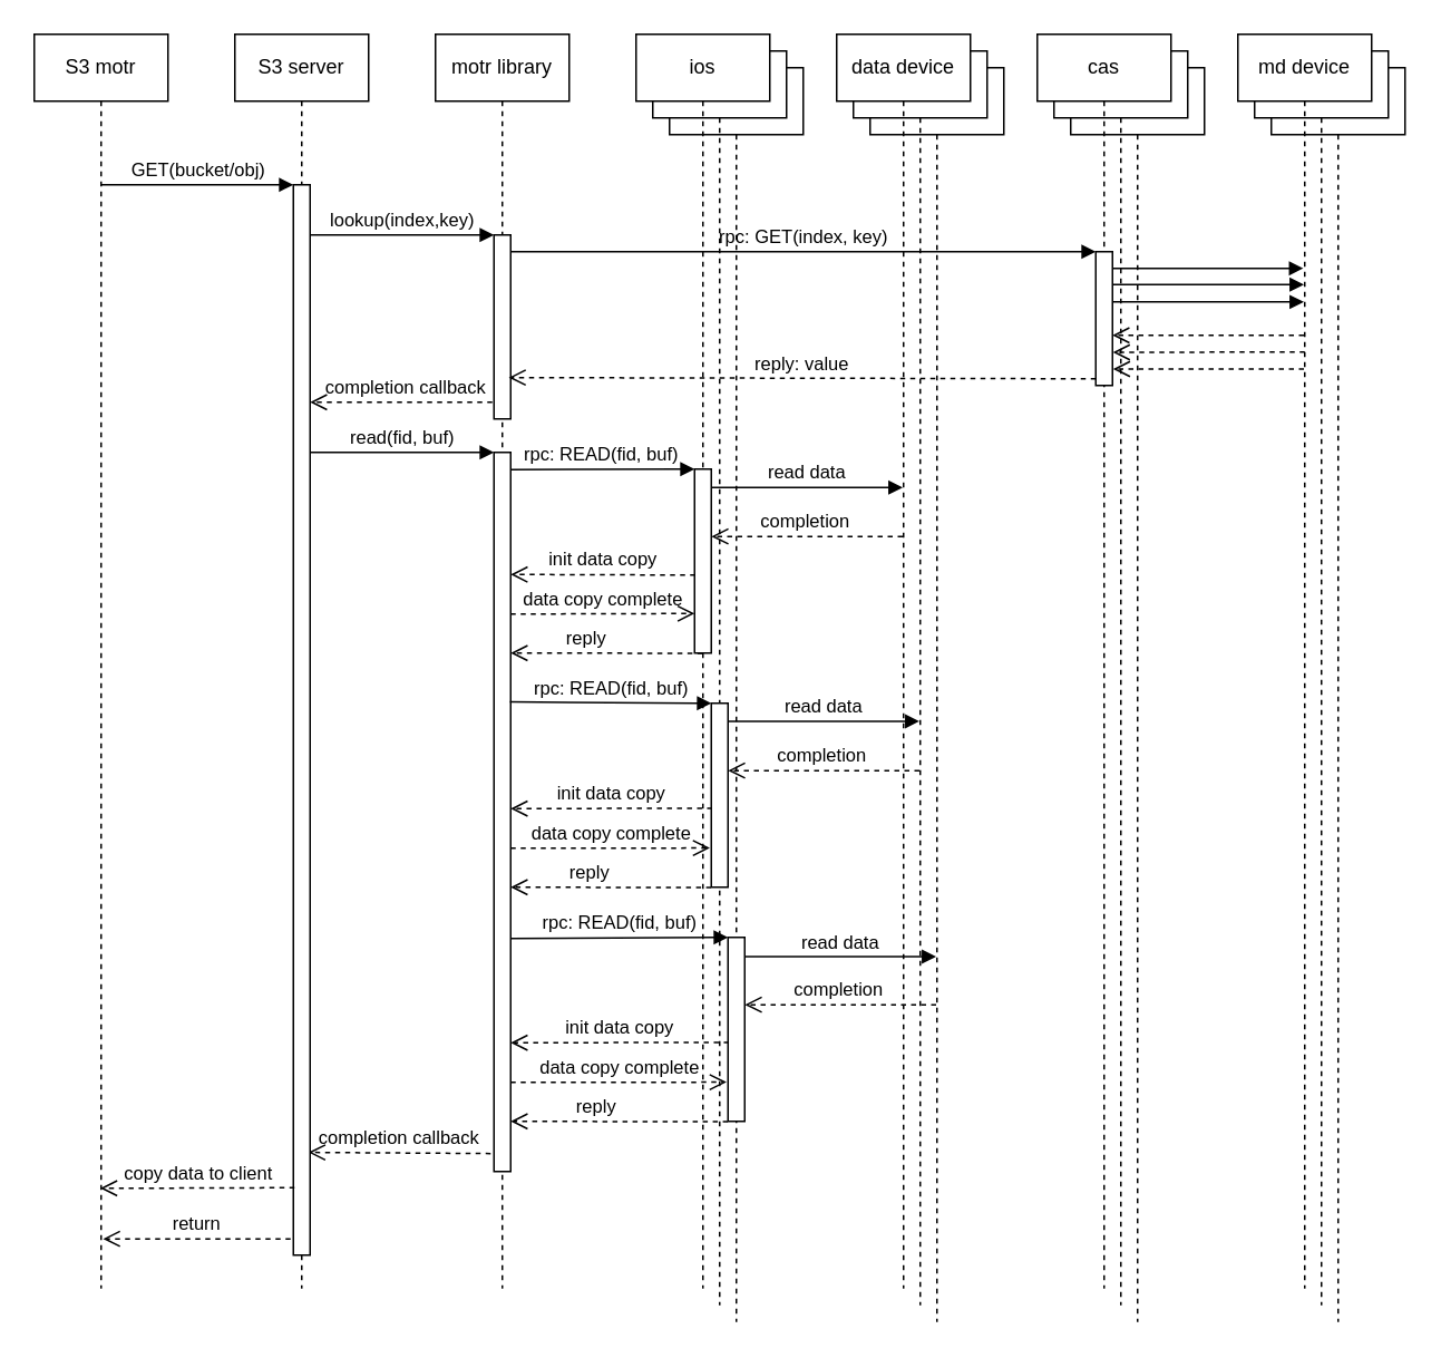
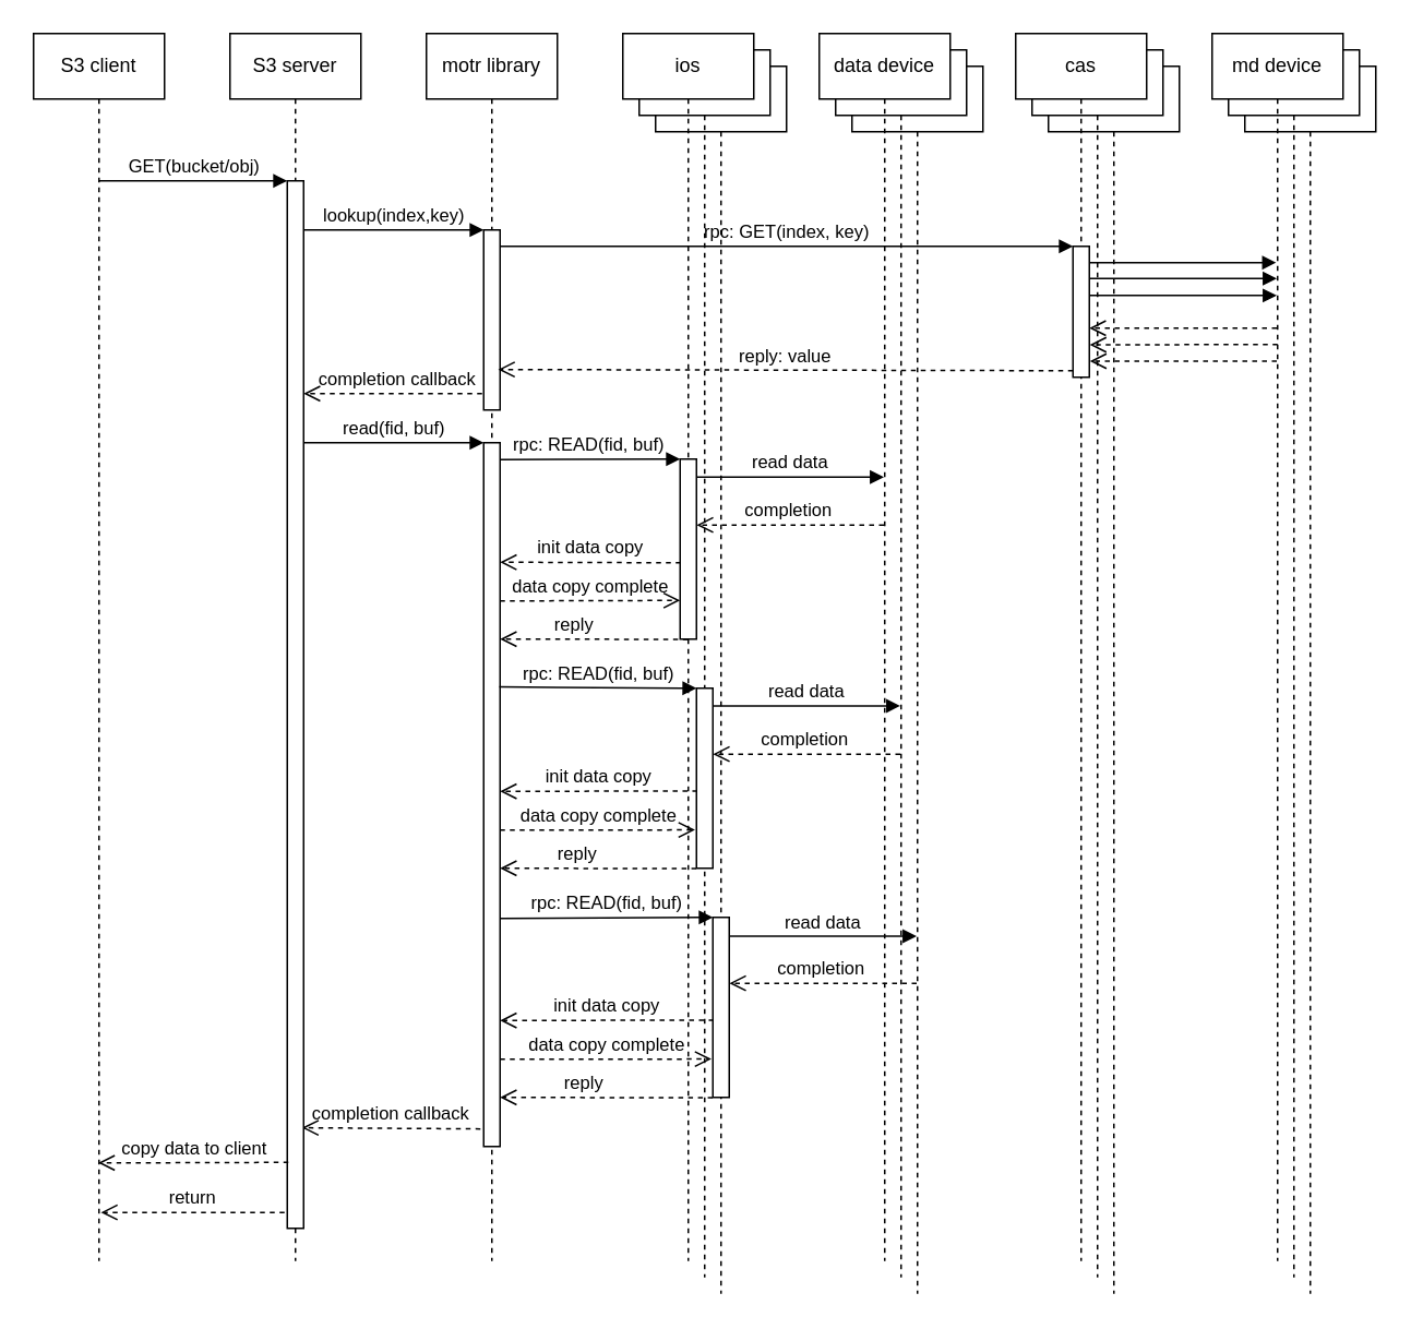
  <mxCell id="0" />
  <mxCell id="1" parent="0" />
  <mxCell id="2" value="completion callback" style="html=1;verticalAlign=bottom;endArrow=open;dashed=1;endSize=8;fillColor=none;labelBackgroundColor=none;" parent="1" target="25" edge="1"><mxGeometry relative="1" as="geometry"><mxPoint x="300" y="240" as="sourcePoint" /><mxPoint x="190" y="240" as="targetPoint" /></mxGeometry></mxCell>
  <mxCell id="3" value="completion callback" style="html=1;verticalAlign=bottom;endArrow=open;dashed=1;endSize=8;entryX=0.9;entryY=0.904;entryDx=0;entryDy=0;entryPerimeter=0;exitX=-0.2;exitY=0.975;exitDx=0;exitDy=0;exitPerimeter=0;fillColor=none;labelBackgroundColor=none;" parent="1" source="28" target="25" edge="1"><mxGeometry relative="1" as="geometry"><mxPoint x="300" y="320" as="sourcePoint" /><mxPoint x="185.28" y="319.86" as="targetPoint" /></mxGeometry></mxCell>
  <mxCell id="4" value="data device" style="shape=umlLifeline;perimeter=lifelinePerimeter;whiteSpace=wrap;html=1;container=1;collapsible=0;recursiveResize=0;outlineConnect=0;fillColor=#FFFFFF;" parent="1" vertex="1"><mxGeometry x="520" y="40" width="80" height="750" as="geometry" /></mxCell>
  <mxCell id="5" value="data device" style="shape=umlLifeline;perimeter=lifelinePerimeter;whiteSpace=wrap;html=1;container=1;collapsible=0;recursiveResize=0;outlineConnect=0;fillColor=#FFFFFF;" parent="1" vertex="1"><mxGeometry x="510" y="30" width="80" height="750" as="geometry" /></mxCell>
  <mxCell id="6" value="data copy complete" style="html=1;verticalAlign=bottom;endArrow=open;dashed=1;endSize=8;entryX=0;entryY=0.785;entryDx=0;entryDy=0;entryPerimeter=0;fillColor=none;labelBackgroundColor=none;" parent="1" target="24" edge="1"><mxGeometry relative="1" as="geometry"><mxPoint x="304.996" y="366.68" as="sourcePoint" /><mxPoint x="420.26" y="366.68" as="targetPoint" /></mxGeometry></mxCell>
  <mxCell id="7" value="init data copy" style="html=1;verticalAlign=bottom;endArrow=open;dashed=1;endSize=8;fillColor=none;exitX=0.033;exitY=0.576;exitDx=0;exitDy=0;exitPerimeter=0;labelBackgroundColor=none;" parent="1" source="24" edge="1"><mxGeometry relative="1" as="geometry"><mxPoint x="419.5" y="343" as="sourcePoint" /><mxPoint x="305" y="343" as="targetPoint" /></mxGeometry></mxCell>
  <mxCell id="8" value="rpc: READ(fid, buf)" style="html=1;verticalAlign=bottom;endArrow=block;entryX=0;entryY=0;fillColor=none;exitX=0.933;exitY=0.024;exitDx=0;exitDy=0;exitPerimeter=0;labelBackgroundColor=none;" parent="1" source="28" target="24" edge="1"><mxGeometry relative="1" as="geometry"><mxPoint x="300" y="280" as="sourcePoint" /><Array as="points" /></mxGeometry></mxCell>
  <mxCell id="9" value="cas&lt;span style=&quot;color: rgba(0 , 0 , 0 , 0) ; font-family: monospace ; font-size: 0px&quot;&gt;%3CmxGraphModel%3E%3Croot%3E%3CmxCell%20id%3D%220%22%2F%3E%3CmxCell%20id%3D%221%22%20parent%3D%220%22%2F%3E%3CmxCell%20id%3D%222%22%20value%3D%22S3%20server%22%20style%3D%22shape%3DumlLifeline%3Bperimeter%3DlifelinePerimeter%3BwhiteSpace%3Dwrap%3Bhtml%3D1%3Bcontainer%3D1%3Bcollapsible%3D0%3BrecursiveResize%3D0%3BoutlineConnect%3D0%3B%22%20vertex%3D%221%22%20parent%3D%221%22%3E%3CmxGeometry%20x%3D%22160%22%20y%3D%2230%22%20width%3D%22100%22%20height%3D%221020%22%20as%3D%22geometry%22%2F%3E%3C%2FmxCell%3E%3C%2Froot%3E%3C%2FmxGraphModel%3E&lt;/span&gt;" style="shape=umlLifeline;perimeter=lifelinePerimeter;whiteSpace=wrap;html=1;container=1;collapsible=0;recursiveResize=0;outlineConnect=0;fillColor=#FFFFFF;" parent="1" vertex="1"><mxGeometry x="640" y="40" width="80" height="750" as="geometry" /></mxCell>
  <mxCell id="10" value="" style="html=1;verticalAlign=bottom;endArrow=block;exitX=1.035;exitY=0.246;exitDx=0;exitDy=0;exitPerimeter=0;fillColor=none;labelBackgroundColor=none;" parent="9" edge="1"><mxGeometry width="80" relative="1" as="geometry"><mxPoint x="25" y="119.95" as="sourcePoint" /><mxPoint x="139.15" y="119.95" as="targetPoint" /></mxGeometry></mxCell>
  <mxCell id="11" value="cas&lt;span style=&quot;color: rgba(0 , 0 , 0 , 0) ; font-family: monospace ; font-size: 0px&quot;&gt;%3CmxGraphModel%3E%3Croot%3E%3CmxCell%20id%3D%220%22%2F%3E%3CmxCell%20id%3D%221%22%20parent%3D%220%22%2F%3E%3CmxCell%20id%3D%222%22%20value%3D%22S3%20server%22%20style%3D%22shape%3DumlLifeline%3Bperimeter%3DlifelinePerimeter%3BwhiteSpace%3Dwrap%3Bhtml%3D1%3Bcontainer%3D1%3Bcollapsible%3D0%3BrecursiveResize%3D0%3BoutlineConnect%3D0%3B%22%20vertex%3D%221%22%20parent%3D%221%22%3E%3CmxGeometry%20x%3D%22160%22%20y%3D%2230%22%20width%3D%22100%22%20height%3D%221020%22%20as%3D%22geometry%22%2F%3E%3C%2FmxCell%3E%3C%2Froot%3E%3C%2FmxGraphModel%3E&lt;/span&gt;" style="shape=umlLifeline;perimeter=lifelinePerimeter;whiteSpace=wrap;html=1;container=1;collapsible=0;recursiveResize=0;outlineConnect=0;fillColor=#FFFFFF;" parent="1" vertex="1"><mxGeometry x="630" y="30" width="80" height="750" as="geometry" /></mxCell>
  <mxCell id="12" value="md device" style="shape=umlLifeline;perimeter=lifelinePerimeter;whiteSpace=wrap;html=1;container=1;collapsible=0;recursiveResize=0;outlineConnect=0;fillColor=#FFFFFF;" parent="1" vertex="1"><mxGeometry x="760" y="40" width="80" height="750" as="geometry" /></mxCell>
  <mxCell id="13" value="md device" style="shape=umlLifeline;perimeter=lifelinePerimeter;whiteSpace=wrap;html=1;container=1;collapsible=0;recursiveResize=0;outlineConnect=0;fillColor=#FFFFFF;" parent="1" vertex="1"><mxGeometry x="750" y="30" width="80" height="750" as="geometry" /></mxCell>
  <mxCell id="14" value="ios" style="shape=umlLifeline;perimeter=lifelinePerimeter;whiteSpace=wrap;html=1;container=1;collapsible=0;recursiveResize=0;outlineConnect=0;fillColor=#FFFFFF;" parent="1" vertex="1"><mxGeometry x="400" y="40" width="80" height="750" as="geometry" /></mxCell>
  <mxCell id="15" value="ios" style="shape=umlLifeline;perimeter=lifelinePerimeter;whiteSpace=wrap;html=1;container=1;collapsible=0;recursiveResize=0;outlineConnect=0;fillColor=#FFFFFF;" parent="1" vertex="1"><mxGeometry x="390" y="30" width="80" height="750" as="geometry" /></mxCell>
  <mxCell id="16" value="lookup(index,key)" style="html=1;verticalAlign=bottom;endArrow=block;entryX=0;entryY=0;fillColor=none;labelBackgroundColor=none;" parent="1" source="25" target="29" edge="1"><mxGeometry relative="1" as="geometry"><mxPoint x="200" y="140" as="sourcePoint" /></mxGeometry></mxCell>
- <mxCell id="17" value="S3 motr" style="shape=umlLifeline;perimeter=lifelinePerimeter;whiteSpace=wrap;html=1;container=1;collapsible=0;recursiveResize=0;outlineConnect=0;fillColor=#FFFFFF;" parent="1" vertex="1"><mxGeometry x="20" y="20" width="80" height="750" as="geometry" /></mxCell>
+ <mxCell id="17" value="S3 client" style="shape=umlLifeline;perimeter=lifelinePerimeter;whiteSpace=wrap;html=1;container=1;collapsible=0;recursiveResize=0;outlineConnect=0;fillColor=#FFFFFF;" parent="1" vertex="1"><mxGeometry x="20" y="20" width="80" height="750" as="geometry" /></mxCell>
  <mxCell id="18" value="S3 server" style="shape=umlLifeline;perimeter=lifelinePerimeter;whiteSpace=wrap;html=1;container=1;collapsible=0;recursiveResize=0;outlineConnect=0;fillColor=#FFFFFF;" parent="1" vertex="1"><mxGeometry x="140" y="20" width="80" height="750" as="geometry" /></mxCell>
  <mxCell id="19" value="md device" style="shape=umlLifeline;perimeter=lifelinePerimeter;whiteSpace=wrap;html=1;container=1;collapsible=0;recursiveResize=0;outlineConnect=0;fillColor=#FFFFFF;" parent="1" vertex="1"><mxGeometry x="740" y="20" width="80" height="750" as="geometry" /></mxCell>
  <mxCell id="20" value="cas&lt;span style=&quot;color: rgba(0 , 0 , 0 , 0) ; font-family: monospace ; font-size: 0px&quot;&gt;%3CmxGraphModel%3E%3Croot%3E%3CmxCell%20id%3D%220%22%2F%3E%3CmxCell%20id%3D%221%22%20parent%3D%220%22%2F%3E%3CmxCell%20id%3D%222%22%20value%3D%22S3%20server%22%20style%3D%22shape%3DumlLifeline%3Bperimeter%3DlifelinePerimeter%3BwhiteSpace%3Dwrap%3Bhtml%3D1%3Bcontainer%3D1%3Bcollapsible%3D0%3BrecursiveResize%3D0%3BoutlineConnect%3D0%3B%22%20vertex%3D%221%22%20parent%3D%221%22%3E%3CmxGeometry%20x%3D%22160%22%20y%3D%2230%22%20width%3D%22100%22%20height%3D%221020%22%20as%3D%22geometry%22%2F%3E%3C%2FmxCell%3E%3C%2Froot%3E%3C%2FmxGraphModel%3E&lt;/span&gt;" style="shape=umlLifeline;perimeter=lifelinePerimeter;whiteSpace=wrap;html=1;container=1;collapsible=0;recursiveResize=0;outlineConnect=0;fillColor=#FFFFFF;" parent="1" vertex="1"><mxGeometry x="620" y="20" width="80" height="750" as="geometry" /></mxCell>
  <mxCell id="21" value="" style="html=1;points=[];perimeter=orthogonalPerimeter;fillColor=white;" parent="20" vertex="1"><mxGeometry x="35" y="130" width="10" height="80" as="geometry" /></mxCell>
  <mxCell id="22" value="data device" style="shape=umlLifeline;perimeter=lifelinePerimeter;whiteSpace=wrap;html=1;container=1;collapsible=0;recursiveResize=0;outlineConnect=0;fillColor=#FFFFFF;" parent="1" vertex="1"><mxGeometry x="500" y="20" width="80" height="750" as="geometry" /></mxCell>
  <mxCell id="23" value="ios" style="shape=umlLifeline;perimeter=lifelinePerimeter;whiteSpace=wrap;html=1;container=1;collapsible=0;recursiveResize=0;outlineConnect=0;fillColor=#FFFFFF;" parent="1" vertex="1"><mxGeometry x="380" y="20" width="80" height="750" as="geometry" /></mxCell>
  <mxCell id="24" value="" style="html=1;points=[];perimeter=orthogonalPerimeter;fillColor=white;" parent="23" vertex="1"><mxGeometry x="35" y="260" width="10" height="110" as="geometry" /></mxCell>
  <mxCell id="25" value="" style="html=1;points=[];perimeter=orthogonalPerimeter;fillColor=white;labelBorderColor=none;" parent="1" vertex="1"><mxGeometry x="175" y="110" width="10" height="640" as="geometry" /></mxCell>
  <mxCell id="26" value="GET(bucket/obj)" style="html=1;verticalAlign=bottom;endArrow=block;entryX=0;entryY=0;fillColor=#FFFFFF;labelBackgroundColor=none;" parent="1" target="25" edge="1"><mxGeometry relative="1" as="geometry"><mxPoint x="60" y="110" as="sourcePoint" /></mxGeometry></mxCell>
  <mxCell id="27" value="motr library" style="shape=umlLifeline;perimeter=lifelinePerimeter;whiteSpace=wrap;html=1;container=1;collapsible=0;recursiveResize=0;outlineConnect=0;fillColor=#FFFFFF;" parent="1" vertex="1"><mxGeometry x="260" y="20" width="80" height="750" as="geometry" /></mxCell>
  <mxCell id="28" value="" style="html=1;points=[];perimeter=orthogonalPerimeter;fillColor=white;" parent="27" vertex="1"><mxGeometry x="35" y="250" width="10" height="430" as="geometry" /></mxCell>
  <mxCell id="29" value="" style="html=1;points=[];perimeter=orthogonalPerimeter;fillColor=white;" parent="1" vertex="1"><mxGeometry x="295" y="140" width="10" height="110" as="geometry" /></mxCell>
  <mxCell id="30" value="rpc: GET(index, key)" style="html=1;verticalAlign=bottom;endArrow=block;entryX=0;entryY=0;fillColor=none;labelBackgroundColor=none;" parent="1" target="21" edge="1"><mxGeometry relative="1" as="geometry"><mxPoint x="305" y="150" as="sourcePoint" /></mxGeometry></mxCell>
  <mxCell id="31" value="reply: value" style="html=1;verticalAlign=bottom;endArrow=open;dashed=1;endSize=8;exitX=0;exitY=0.95;fillColor=none;labelBackgroundColor=none;entryX=0.886;entryY=0.264;entryDx=0;entryDy=0;entryPerimeter=0;" parent="1" source="21" edge="1"><mxGeometry relative="1" as="geometry"><mxPoint x="303.86" y="225.28" as="targetPoint" /></mxGeometry></mxCell>
  <mxCell id="32" value="" style="html=1;verticalAlign=bottom;endArrow=block;exitX=1.035;exitY=0.246;exitDx=0;exitDy=0;exitPerimeter=0;fillColor=none;labelBackgroundColor=none;" parent="1" source="21" target="19" edge="1"><mxGeometry width="80" relative="1" as="geometry"><mxPoint x="670" y="170" as="sourcePoint" /><mxPoint x="774.5" y="170" as="targetPoint" /></mxGeometry></mxCell>
  <mxCell id="33" value="" style="html=1;verticalAlign=bottom;endArrow=open;dashed=1;endSize=8;entryX=1.026;entryY=0.752;entryDx=0;entryDy=0;entryPerimeter=0;fillColor=none;labelBackgroundColor=none;" parent="1" target="21" edge="1"><mxGeometry relative="1" as="geometry"><mxPoint x="780" y="210" as="sourcePoint" /><mxPoint x="670" y="210" as="targetPoint" /></mxGeometry></mxCell>
  <mxCell id="34" value="" style="html=1;verticalAlign=bottom;endArrow=open;dashed=1;endSize=8;entryX=1.035;entryY=0.877;entryDx=0;entryDy=0;entryPerimeter=0;fillColor=none;labelBackgroundColor=none;" parent="1" source="19" target="21" edge="1"><mxGeometry relative="1" as="geometry"><mxPoint x="774.5" y="220" as="sourcePoint" /><mxPoint x="670" y="220" as="targetPoint" /></mxGeometry></mxCell>
  <mxCell id="35" value="read(fid, buf)" style="html=1;verticalAlign=bottom;endArrow=block;entryX=0;entryY=0;fillColor=none;labelBackgroundColor=none;" parent="1" target="28" edge="1"><mxGeometry relative="1" as="geometry"><mxPoint x="185" y="270" as="sourcePoint" /></mxGeometry></mxCell>
  <mxCell id="36" value="" style="html=1;verticalAlign=bottom;endArrow=block;exitX=1.007;exitY=0.376;exitDx=0;exitDy=0;exitPerimeter=0;fillColor=none;labelBackgroundColor=none;" parent="1" source="21" target="19" edge="1"><mxGeometry width="80" relative="1" as="geometry"><mxPoint x="670" y="180" as="sourcePoint" /><mxPoint x="774.15" y="180" as="targetPoint" /></mxGeometry></mxCell>
  <mxCell id="37" value="" style="html=1;verticalAlign=bottom;endArrow=open;dashed=1;endSize=8;fillColor=none;labelBackgroundColor=none;" parent="1" source="19" edge="1"><mxGeometry relative="1" as="geometry"><mxPoint x="774.74" y="200" as="sourcePoint" /><mxPoint x="665" y="200" as="targetPoint" /></mxGeometry></mxCell>
  <mxCell id="38" value="reply" style="html=1;verticalAlign=bottom;endArrow=open;dashed=1;endSize=8;entryX=1.028;entryY=0.151;entryDx=0;entryDy=0;entryPerimeter=0;fillColor=none;labelBackgroundColor=none;" parent="1" edge="1"><mxGeometry x="0.215" relative="1" as="geometry"><mxPoint x="419.72" y="390.14" as="sourcePoint" /><mxPoint x="305" y="390" as="targetPoint" /><mxPoint as="offset" /></mxGeometry></mxCell>
  <mxCell id="39" value="read data" style="html=1;verticalAlign=bottom;endArrow=block;fillColor=none;labelBackgroundColor=none;" parent="1" target="22" edge="1"><mxGeometry relative="1" as="geometry"><mxPoint x="425" y="291" as="sourcePoint" /><mxPoint x="535" y="290" as="targetPoint" /><Array as="points" /></mxGeometry></mxCell>
  <mxCell id="40" value="completion" style="html=1;verticalAlign=bottom;endArrow=open;dashed=1;endSize=8;entryX=1.009;entryY=0.366;entryDx=0;entryDy=0;entryPerimeter=0;fillColor=none;labelBackgroundColor=none;" parent="1" source="22" target="24" edge="1"><mxGeometry x="0.04" relative="1" as="geometry"><mxPoint x="534.72" y="320.14" as="sourcePoint" /><mxPoint x="430" y="320" as="targetPoint" /><mxPoint as="offset" /></mxGeometry></mxCell>
  <mxCell id="41" value="data copy complete" style="html=1;verticalAlign=bottom;endArrow=open;dashed=1;endSize=8;entryX=-0.088;entryY=0.787;entryDx=0;entryDy=0;entryPerimeter=0;fillColor=none;labelBackgroundColor=none;" parent="1" target="44" edge="1"><mxGeometry relative="1" as="geometry"><mxPoint x="304.996" y="506.68" as="sourcePoint" /><mxPoint x="420.26" y="506.68" as="targetPoint" /></mxGeometry></mxCell>
  <mxCell id="42" value="init data copy" style="html=1;verticalAlign=bottom;endArrow=open;dashed=1;endSize=8;exitX=0.048;exitY=0.571;exitDx=0;exitDy=0;exitPerimeter=0;fillColor=none;labelBackgroundColor=none;" parent="1" source="44" edge="1"><mxGeometry relative="1" as="geometry"><mxPoint x="419.5" y="483" as="sourcePoint" /><mxPoint x="305" y="483" as="targetPoint" /></mxGeometry></mxCell>
  <mxCell id="43" value="rpc: READ(fid, buf)" style="html=1;verticalAlign=bottom;endArrow=block;entryX=0;entryY=0;exitX=0.955;exitY=0.347;exitDx=0;exitDy=0;exitPerimeter=0;fillColor=none;labelBackgroundColor=none;" parent="1" source="28" target="44" edge="1"><mxGeometry relative="1" as="geometry"><mxPoint x="320" y="420" as="sourcePoint" /><Array as="points" /></mxGeometry></mxCell>
  <mxCell id="44" value="" style="html=1;points=[];perimeter=orthogonalPerimeter;fillColor=white;" parent="1" vertex="1"><mxGeometry x="425" y="420" width="10" height="110" as="geometry" /></mxCell>
  <mxCell id="45" value="reply" style="html=1;verticalAlign=bottom;endArrow=open;dashed=1;endSize=8;entryX=1.028;entryY=0.151;entryDx=0;entryDy=0;entryPerimeter=0;exitX=-0.011;exitY=1.002;exitDx=0;exitDy=0;exitPerimeter=0;fillColor=none;labelBackgroundColor=none;" parent="1" source="44" edge="1"><mxGeometry x="0.215" relative="1" as="geometry"><mxPoint x="419.72" y="530.14" as="sourcePoint" /><mxPoint x="305" y="530" as="targetPoint" /><mxPoint as="offset" /></mxGeometry></mxCell>
  <mxCell id="46" value="read data" style="html=1;verticalAlign=bottom;endArrow=block;exitX=1.018;exitY=0.098;exitDx=0;exitDy=0;exitPerimeter=0;fillColor=none;labelBackgroundColor=none;" parent="1" source="44" target="5" edge="1"><mxGeometry relative="1" as="geometry"><mxPoint x="440" y="431" as="sourcePoint" /><mxPoint x="539.5" y="431" as="targetPoint" /><Array as="points" /></mxGeometry></mxCell>
  <mxCell id="47" value="completion" style="html=1;verticalAlign=bottom;endArrow=open;dashed=1;endSize=8;entryX=1.009;entryY=0.366;entryDx=0;entryDy=0;entryPerimeter=0;fillColor=none;labelBackgroundColor=none;" parent="1" source="5" target="44" edge="1"><mxGeometry x="0.04" relative="1" as="geometry"><mxPoint x="539.5" y="460.26" as="sourcePoint" /><mxPoint x="430" y="460" as="targetPoint" /><mxPoint as="offset" /></mxGeometry></mxCell>
  <mxCell id="48" value="data copy complete" style="html=1;verticalAlign=bottom;endArrow=open;dashed=1;endSize=8;entryX=-0.088;entryY=0.787;entryDx=0;entryDy=0;entryPerimeter=0;fillColor=none;labelBackgroundColor=none;" parent="1" target="51" edge="1"><mxGeometry relative="1" as="geometry"><mxPoint x="304.996" y="646.68" as="sourcePoint" /><mxPoint x="420.26" y="646.68" as="targetPoint" /></mxGeometry></mxCell>
  <mxCell id="49" value="init data copy" style="html=1;verticalAlign=bottom;endArrow=open;dashed=1;endSize=8;exitX=0.048;exitY=0.571;exitDx=0;exitDy=0;exitPerimeter=0;fillColor=none;labelBackgroundColor=none;" parent="1" source="51" edge="1"><mxGeometry relative="1" as="geometry"><mxPoint x="419.5" y="623" as="sourcePoint" /><mxPoint x="305" y="623" as="targetPoint" /></mxGeometry></mxCell>
  <mxCell id="50" value="rpc: READ(fid, buf)" style="html=1;verticalAlign=bottom;endArrow=block;entryX=0;entryY=0;exitX=1;exitY=0.676;exitDx=0;exitDy=0;exitPerimeter=0;fillColor=none;labelBackgroundColor=none;" parent="1" source="28" target="51" edge="1"><mxGeometry relative="1" as="geometry"><mxPoint x="310" y="560" as="sourcePoint" /><Array as="points" /></mxGeometry></mxCell>
  <mxCell id="51" value="" style="html=1;points=[];perimeter=orthogonalPerimeter;fillColor=white;" parent="1" vertex="1"><mxGeometry x="435" y="560" width="10" height="110" as="geometry" /></mxCell>
  <mxCell id="52" value="reply" style="html=1;verticalAlign=bottom;endArrow=open;dashed=1;endSize=8;entryX=1.028;entryY=0.151;entryDx=0;entryDy=0;entryPerimeter=0;exitX=-0.011;exitY=1.002;exitDx=0;exitDy=0;exitPerimeter=0;fillColor=none;labelBackgroundColor=none;" parent="1" source="51" edge="1"><mxGeometry x="0.215" relative="1" as="geometry"><mxPoint x="419.72" y="670.14" as="sourcePoint" /><mxPoint x="305" y="670" as="targetPoint" /><mxPoint as="offset" /></mxGeometry></mxCell>
  <mxCell id="53" value="read data" style="html=1;verticalAlign=bottom;endArrow=block;exitX=1.009;exitY=0.105;exitDx=0;exitDy=0;exitPerimeter=0;fillColor=none;labelBackgroundColor=none;" parent="1" source="51" target="4" edge="1"><mxGeometry relative="1" as="geometry"><mxPoint x="450" y="571" as="sourcePoint" /><mxPoint x="549.5" y="571" as="targetPoint" /><Array as="points" /></mxGeometry></mxCell>
  <mxCell id="54" value="completion" style="html=1;verticalAlign=bottom;endArrow=open;dashed=1;endSize=8;entryX=1.009;entryY=0.366;entryDx=0;entryDy=0;entryPerimeter=0;fillColor=none;labelBackgroundColor=none;" parent="1" source="4" target="51" edge="1"><mxGeometry x="0.04" relative="1" as="geometry"><mxPoint x="549.5" y="600.26" as="sourcePoint" /><mxPoint x="430" y="600" as="targetPoint" /><mxPoint as="offset" /></mxGeometry></mxCell>
  <mxCell id="55" value="copy data to client" style="html=1;verticalAlign=bottom;endArrow=open;dashed=1;endSize=8;fillColor=none;labelBackgroundColor=none;exitX=0.067;exitY=0.937;exitDx=0;exitDy=0;exitPerimeter=0;" parent="1" source="25" target="17" edge="1"><mxGeometry relative="1" as="geometry"><mxPoint x="170" y="710" as="sourcePoint" /><mxPoint x="250" y="670" as="targetPoint" /><Array as="points"><mxPoint x="80" y="710" /></Array></mxGeometry></mxCell>
  <mxCell id="56" value="return" style="html=1;verticalAlign=bottom;endArrow=open;dashed=1;endSize=8;exitX=-0.267;exitY=0.698;exitDx=0;exitDy=0;exitPerimeter=0;fillColor=none;labelBackgroundColor=none;" parent="1" edge="1"><mxGeometry relative="1" as="geometry"><mxPoint x="173.33" y="740.28" as="sourcePoint" /><mxPoint x="61.167" y="740.28" as="targetPoint" /></mxGeometry></mxCell>
